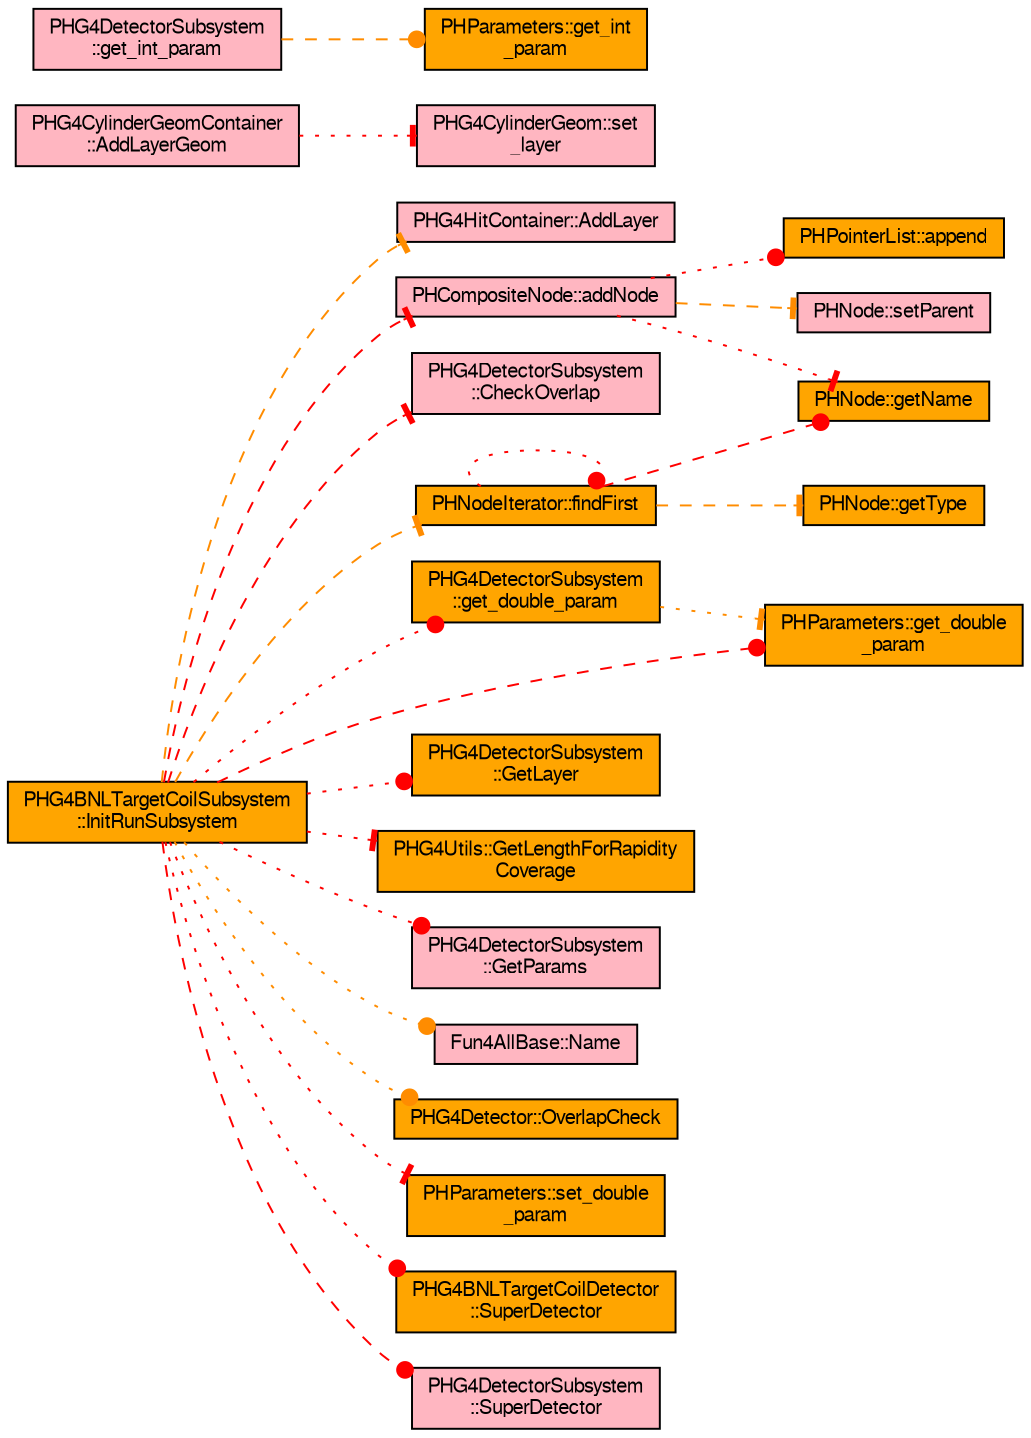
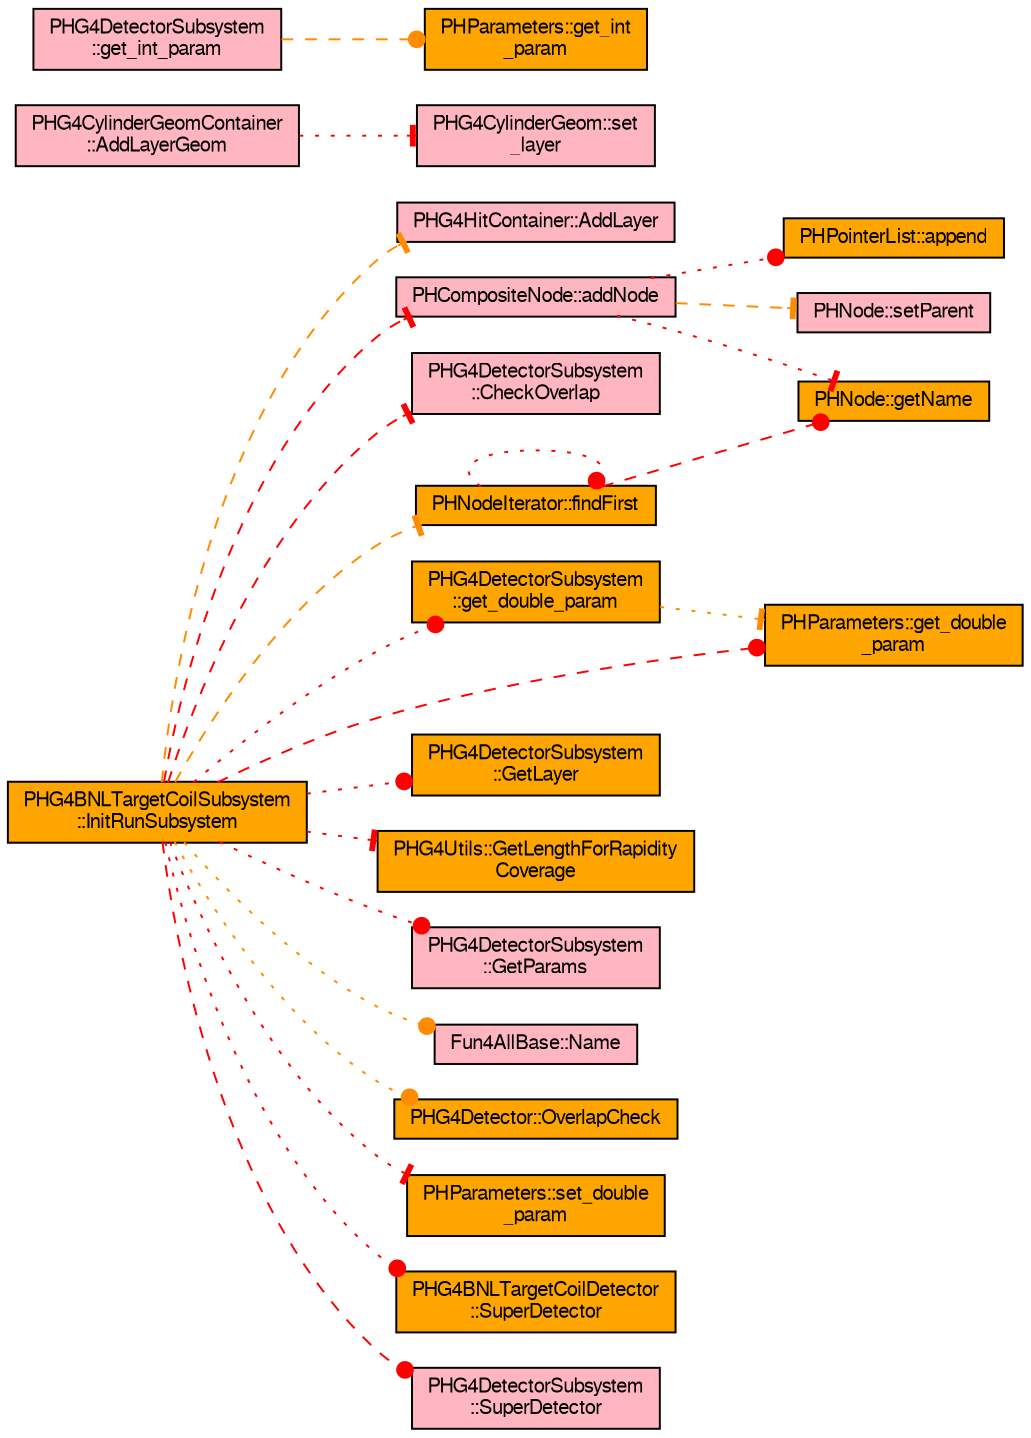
  digraph {
    rankdir=LR
    node [color=black fillcolor=orange fontname=FreeSans fontsize=10 shape=record style=filled]
    edge [arrowhead=dot color=red fontname=FreeSans fontsize=10 labelfontname=FreeSans labelfontsize=10 style=dotted]
    n1 [fontcolor=black height=0.2 label="PHG4BNLTargetCoilSubsystem\l::InitRunSubsystem" width=0.4]
    n2 [fillcolor=lightpink height=0.2 label="PHG4HitContainer::AddLayer" width=0.4]
    n3 [fillcolor=lightpink height=0.2 label="PHCompositeNode::addNode" width=0.4]
    n4 [fillcolor=lightpink height=0.2 label="PHG4DetectorSubsystem\l::CheckOverlap" width=0.4]
    n5 [height=0.2 label="PHNodeIterator::findFirst" width=0.4]
    n6 [height=0.2 label="PHG4DetectorSubsystem\l::get_double_param" width=0.4]
    n7 [height=0.2 label="PHParameters::get_double\l_param" width=0.4]
    n8 [height=0.2 label="PHG4DetectorSubsystem\l::GetLayer" width=0.4]
    n9 [height=0.2 label="PHG4Utils::GetLengthForRapidity\lCoverage" width=0.4]
    n10 [fillcolor=lightpink height=0.2 label="PHG4DetectorSubsystem\l::GetParams" width=0.4]
    n11 [fillcolor=lightpink height=0.2 label="Fun4AllBase::Name" width=0.4]
    n12 [height=0.2 label="PHG4Detector::OverlapCheck" width=0.4]
    n13 [height=0.2 label="PHParameters::set_double\l_param" width=0.4]
    n14 [height=0.2 label="PHG4BNLTargetCoilDetector\l::SuperDetector" width=0.4]
    n15 [fillcolor=lightpink height=0.2 label="PHG4DetectorSubsystem\l::SuperDetector" width=0.4]
    n16 [fillcolor=lightpink height=0.2 label="PHG4CylinderGeomContainer\l::AddLayerGeom" width=0.4]
    n17 [fillcolor=lightpink height=0.2 label="PHG4CylinderGeom::set\l_layer" width=0.4]
    n18 [height=0.2 label="PHPointerList::append" width=0.4]
    n19 [height=0.2 label="PHNode::getName" width=0.4]
    n20 [fillcolor=lightpink height=0.2 label="PHNode::setParent" width=0.4]
-   n21 [height=0.2 label="PHNode::getType" width=0.4]
    n22 [fillcolor=lightpink height=0.2 label="PHG4DetectorSubsystem\l::get_int_param" width=0.4]
    n23 [height=0.2 label="PHParameters::get_int\l_param" width=0.4]
    n1 -> n2 [arrowhead=tee color=darkorange style=dashed]
    n1 -> n3 [arrowhead=tee style=dashed]
    n1 -> n4 [arrowhead=tee style=dashed]
    n1 -> n5 [arrowhead=tee color=darkorange style=dashed]
    n1 -> n6
    n1 -> n7 [style=dashed]
    n1 -> n8
    n1 -> n9 [arrowhead=tee]
    n1 -> n10
    n1 -> n11 [color=darkorange]
    n1 -> n12 [color=darkorange]
    n1 -> n13 [arrowhead=tee]
    n1 -> n14
    n1 -> n15 [style=dashed]
    n3 -> n18
    n3 -> n19 [arrowhead=tee]
    n3 -> n20 [arrowhead=tee color=darkorange style=dashed]
    n5 -> n5
    n5 -> n19 [style=dashed]
-   n5 -> n21 [arrowhead=tee color=darkorange style=dashed]
    n6 -> n7 [arrowhead=tee color=darkorange]
    n16 -> n17 [arrowhead=tee]
    n22 -> n23 [color=darkorange style=dashed]
  }
